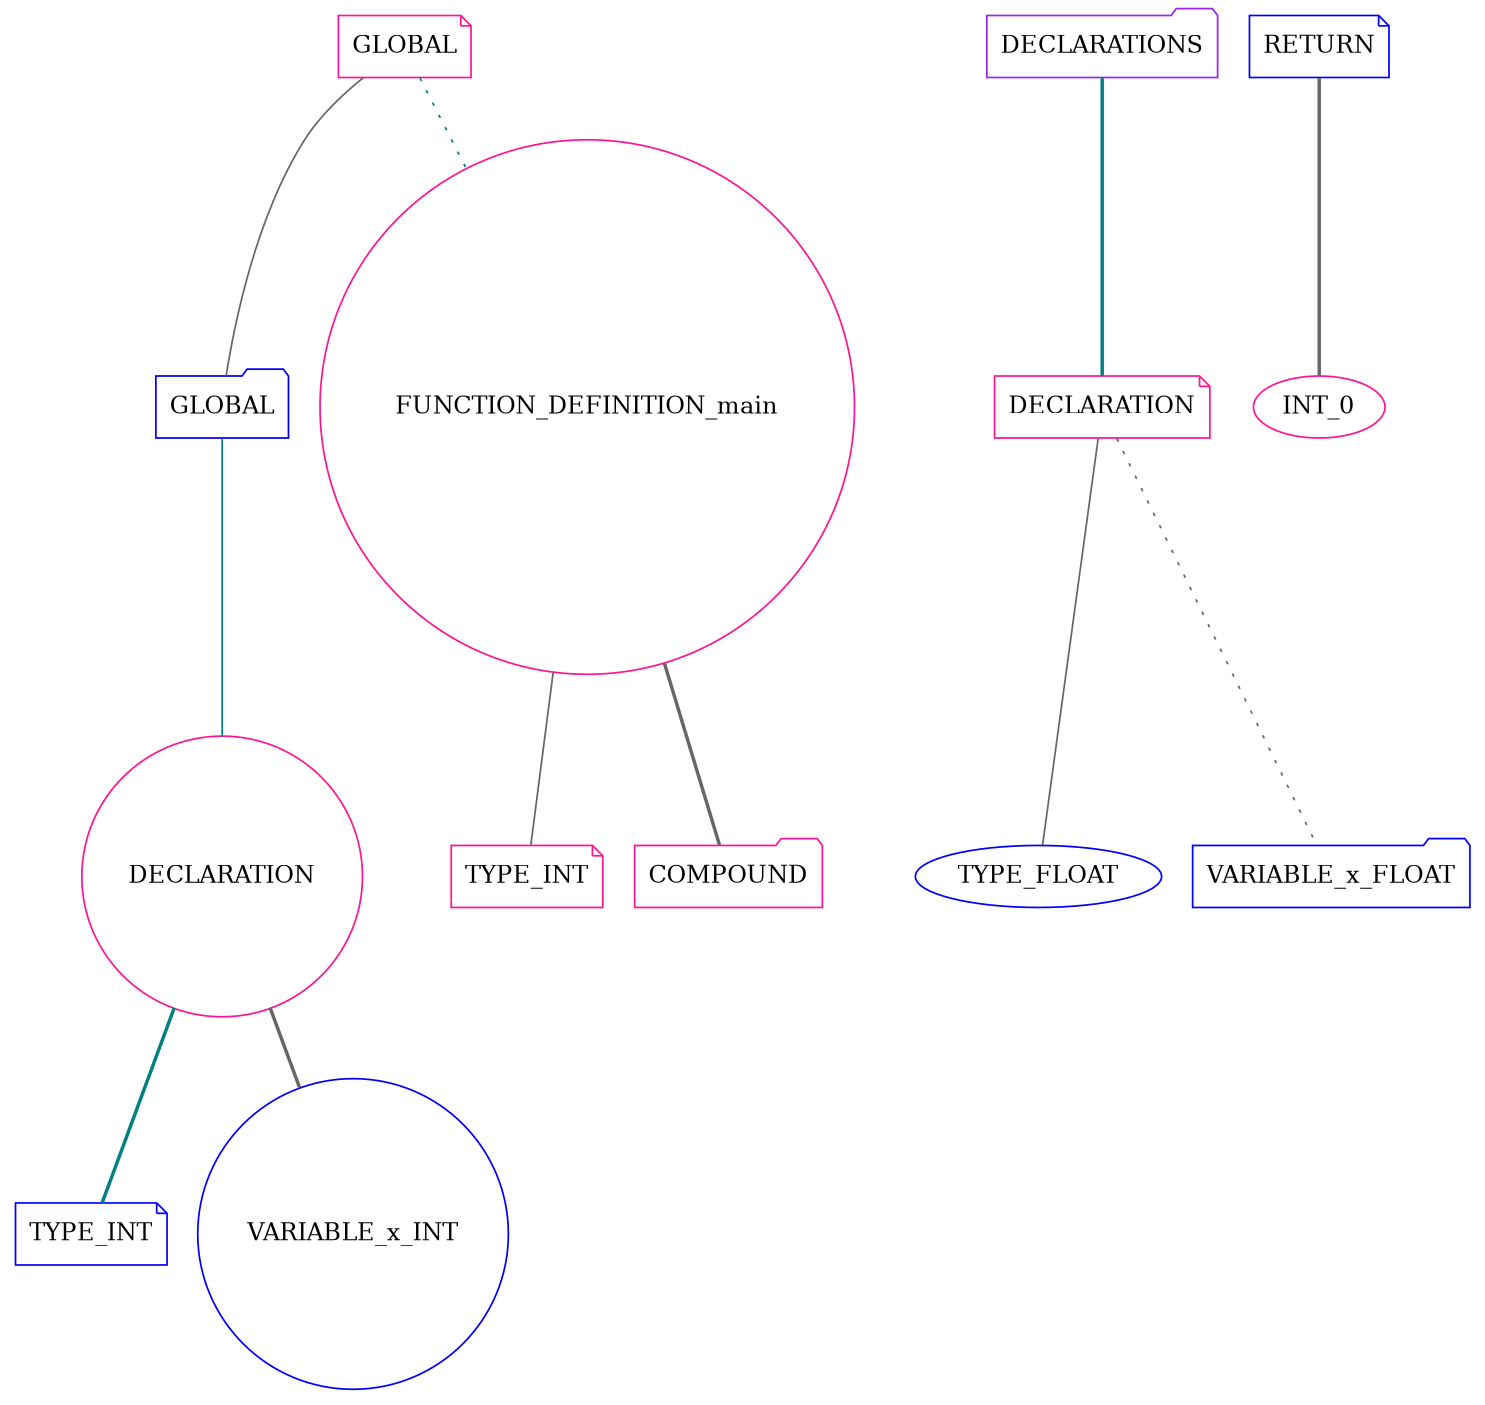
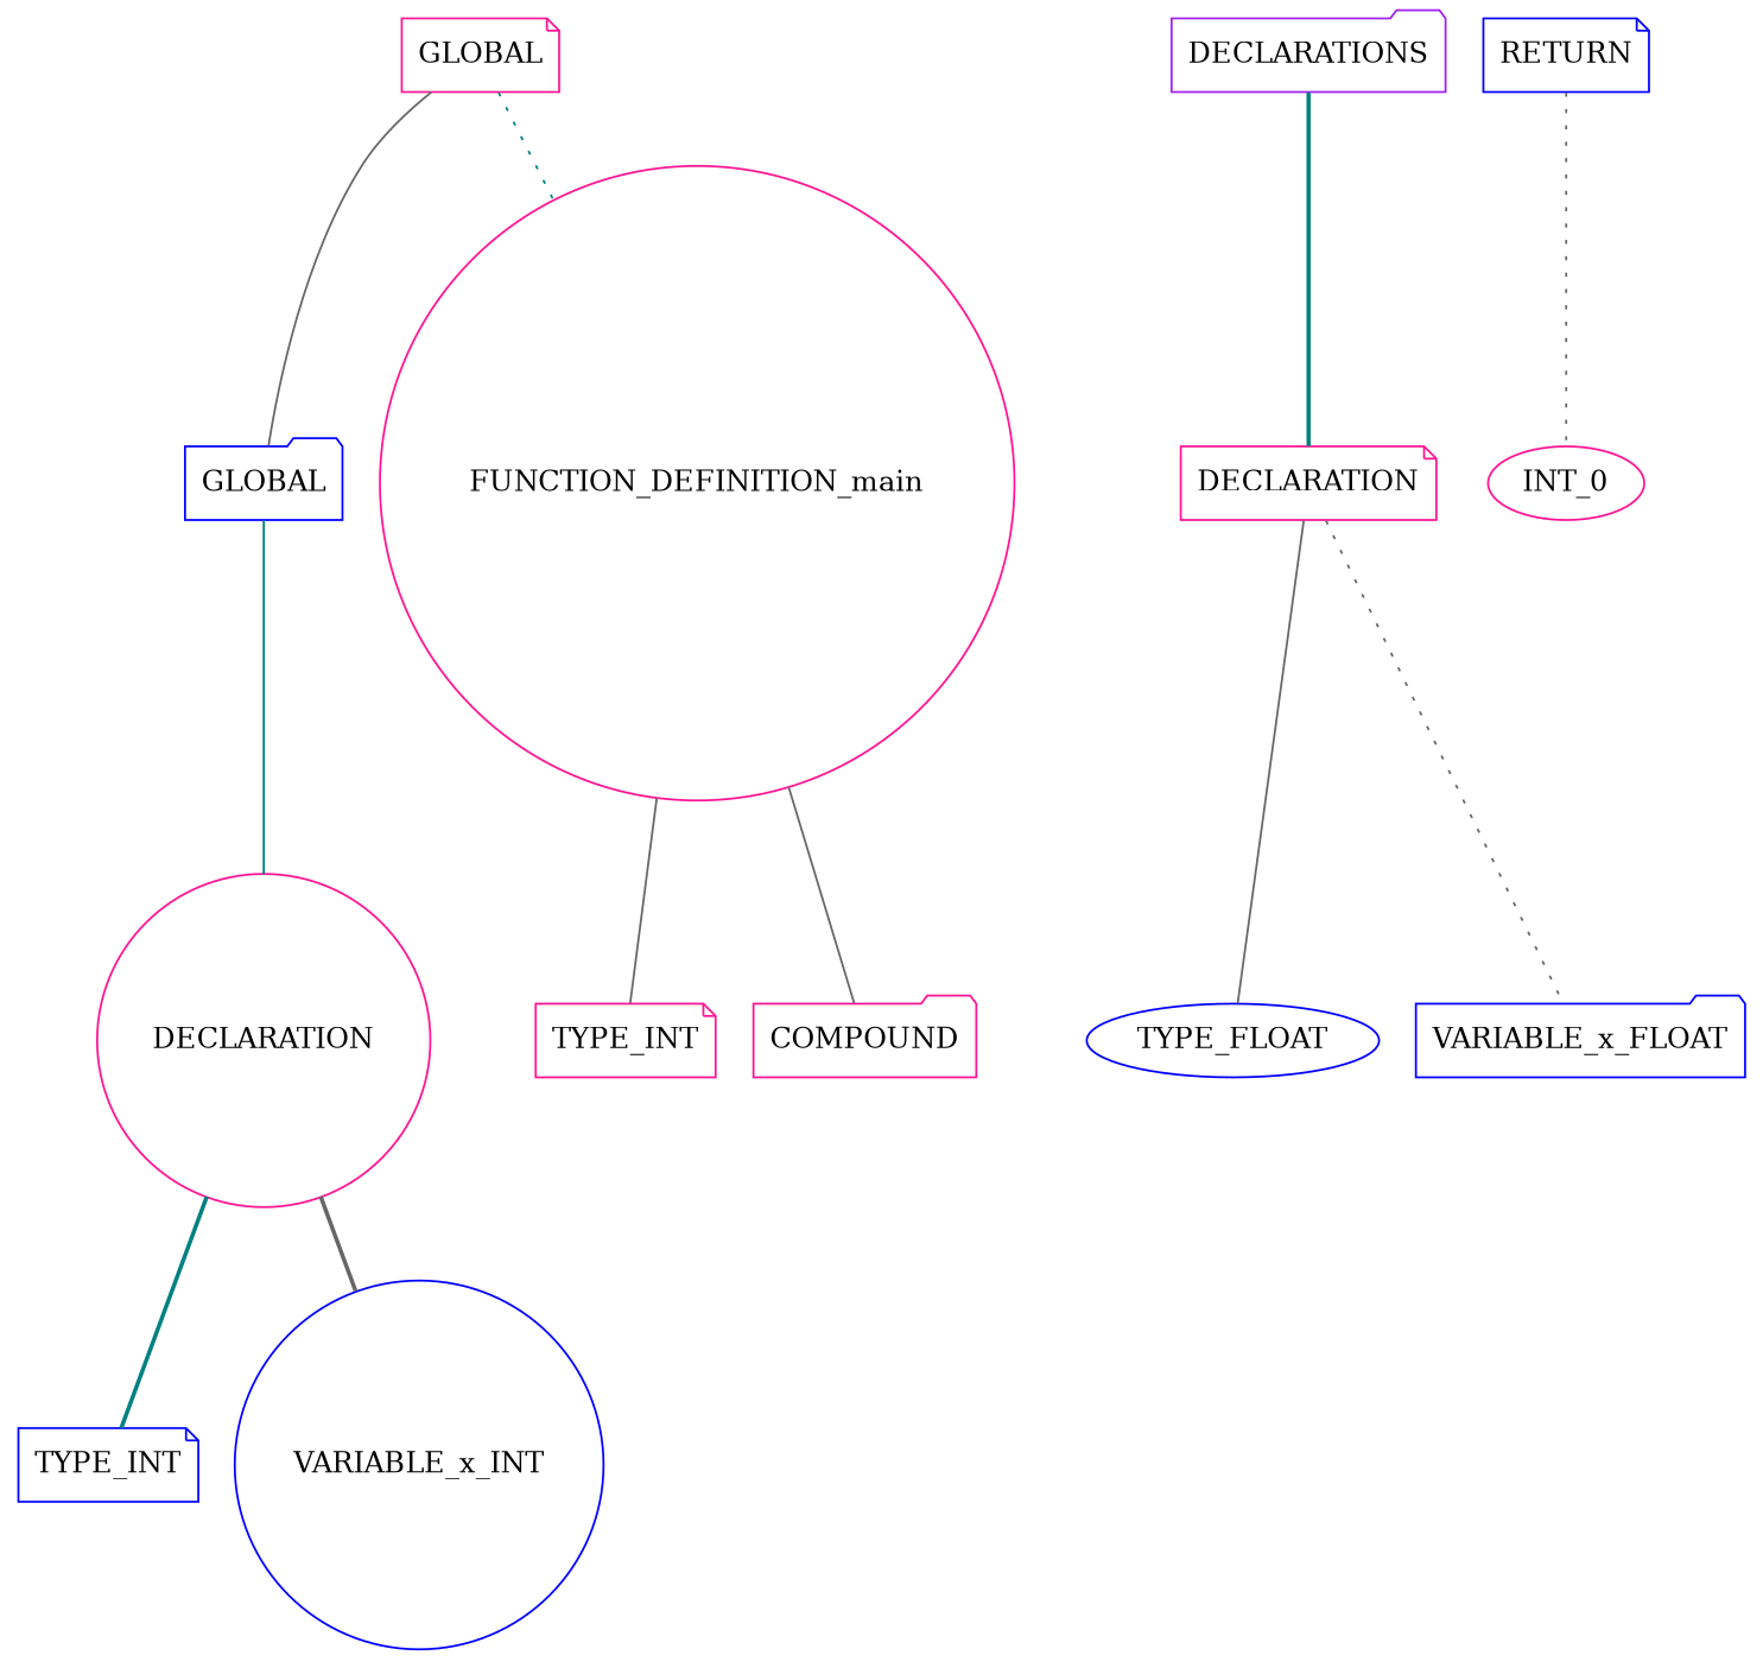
  graph {
    node [color=deeppink shape=note]
    edge [color=gray40 style=solid]
    n1 [label=GLOBAL]
    n2 [color=blue label=GLOBAL shape=folder]
    n3 [label=FUNCTION_DEFINITION_main shape=circle]
    n4 [label=DECLARATION shape=circle]
    n5 [label=TYPE_INT]
    n6 [label=COMPOUND shape=folder]
    n7 [color=blue label=TYPE_INT]
    n8 [color=blue label=VARIABLE_x_INT shape=circle]
    n9 [color=purple label=DECLARATIONS shape=folder]
    n10 [label=DECLARATION]
    n11 [color=blue label=TYPE_FLOAT shape=ellipse]
    n12 [color=blue label=VARIABLE_x_FLOAT shape=folder]
    n13 [color=blue label=RETURN]
    n14 [label=INT_0 shape=ellipse]
    n1 -- n2
    n1 -- n3 [color=teal style=dotted]
    n2 -- n4 [color=teal]
    n3 -- n5
-   n3 -- n6 [style=bold]
+   n3 -- n6
    n4 -- n7 [color=teal style=bold]
    n4 -- n8 [style=bold]
    n9 -- n10 [color=teal style=bold]
    n10 -- n11
    n10 -- n12 [style=dotted]
-   n13 -- n14 [style=bold]
+   n13 -- n14 [style=dotted]
  }
